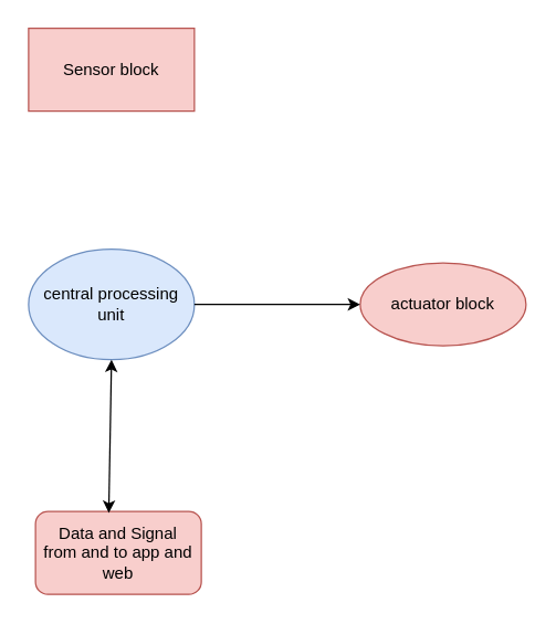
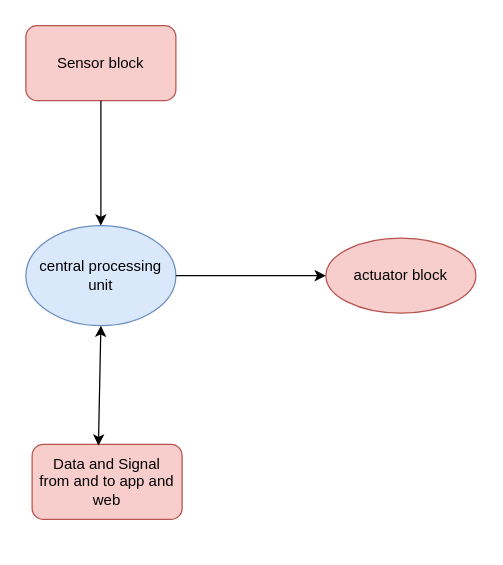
  <mxCell id="0" />
  <mxCell id="1" parent="0" />
  <mxCell id="2" value="central processing unit" style="ellipse;whiteSpace=wrap;html=1;fillColor=#dae8fc;strokeColor=#6c8ebf;" vertex="1" parent="1"><mxGeometry x="20" y="180" width="120" height="80" as="geometry" /></mxCell>
- <mxCell id="3" value="Sensor block" style="whiteSpace=wrap;html=1;fillColor=#f8cecc;strokeColor=#b85450;rounded=0;" vertex="1" parent="1"><mxGeometry x="20" y="20" width="120" height="60" as="geometry" /></mxCell>
- <mxCell id="4" value="Data and Signal&lt;br&gt;from and to app and web" style="rounded=1;whiteSpace=wrap;html=1;fillColor=#f8cecc;strokeColor=#b85450;" vertex="1" parent="1"><mxGeometry x="25" y="370" width="120" height="60" as="geometry" /></mxCell>
+ <mxCell id="3" value="Sensor block" style="rounded=1;whiteSpace=wrap;html=1;fillColor=#f8cecc;strokeColor=#b85450;" vertex="1" parent="1"><mxGeometry x="20" y="20" width="120" height="60" as="geometry" /></mxCell>
+ <mxCell id="4" value="Data and Signal&lt;br&gt;from and to app and web" style="rounded=1;whiteSpace=wrap;html=1;fillColor=#f8cecc;strokeColor=#b85450;" vertex="1" parent="1"><mxGeometry x="25" y="355" width="120" height="60" as="geometry" /></mxCell>
  <mxCell id="5" value="actuator block" style="ellipse;whiteSpace=wrap;html=1;fillColor=#f8cecc;strokeColor=#b85450;" vertex="1" parent="1"><mxGeometry x="260" y="190" width="120" height="60" as="geometry" /></mxCell>
  <mxCell id="6" value="" style="endArrow=classic;startArrow=classic;html=1;rounded=0;exitX=0.442;exitY=0.017;exitDx=0;exitDy=0;exitPerimeter=0;entryX=0.5;entryY=1;entryDx=0;entryDy=0;" edge="1" parent="1" source="4" target="2"><mxGeometry width="50" height="50" relative="1" as="geometry"><mxPoint x="60" y="220" as="sourcePoint" /><mxPoint x="80" y="260" as="targetPoint" /></mxGeometry></mxCell>
  <mxCell id="7" value="" style="endArrow=classic;html=1;rounded=0;entryX=0;entryY=0.5;entryDx=0;entryDy=0;" edge="1" parent="1" target="5"><mxGeometry width="50" height="50" relative="1" as="geometry"><mxPoint x="140" y="220" as="sourcePoint" /><mxPoint x="110" y="170" as="targetPoint" /></mxGeometry></mxCell>
+ <mxCell id="8" value="" style="endArrow=classic;html=1;rounded=0;entryX=0.5;entryY=0;entryDx=0;entryDy=0;exitX=0.5;exitY=1;exitDx=0;exitDy=0;" edge="1" parent="1" source="3" target="2"><mxGeometry width="50" height="50" relative="1" as="geometry"><mxPoint x="60" y="220" as="sourcePoint" /><mxPoint x="110" y="170" as="targetPoint" /></mxGeometry></mxCell>
